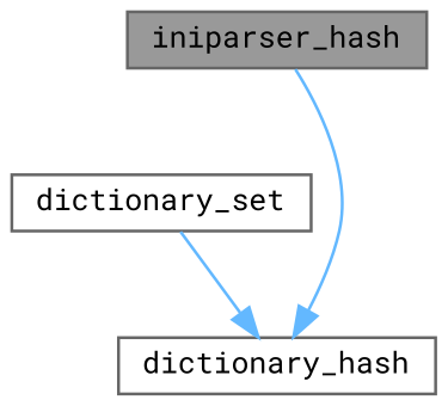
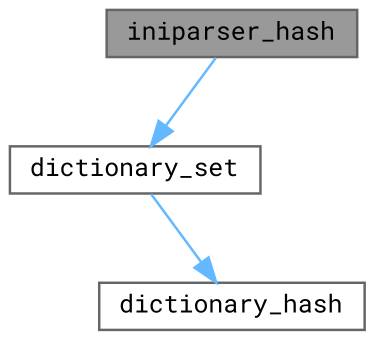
  digraph {
    fontname="Roboto Mono"
    rankdir=TB
    node [color=grey40 fillcolor=white fontname="Roboto Mono" fontsize=10 shape=box style=filled]
    edge [color=steelblue1 fontname="Roboto Mono" fontsize=10 labelfontname=Helvetica labelfontsize=10 style=solid]
    n1 [color=gray40 fillcolor=grey60 fontcolor=black height=0.2 label=iniparser_hash width=0.4]
    n2 [height=0.2 label=dictionary_set width=0.4]
    n3 [height=0.2 label=dictionary_hash width=0.4]
-   n1 -> n3
+   n1 -> n2
    n2 -> n3
  }
